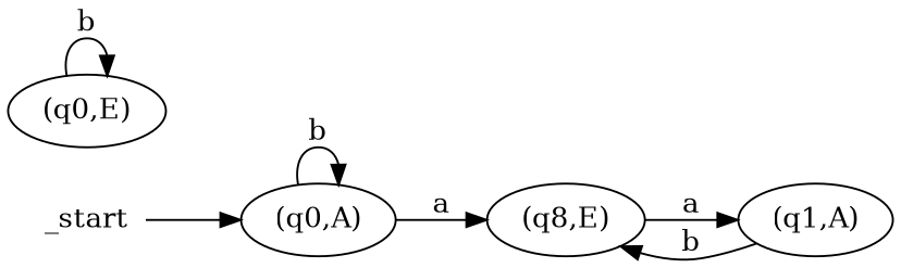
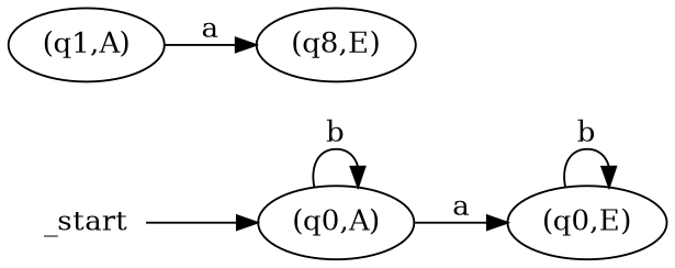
  digraph {
    rankdir=LR
    "(q0,A)"
    n2 [label="(q8,E)"]
    "(q1,A)"
    "(q0,E)"
    _start [shape=none]
    "(q0,A)" -> "(q0,A)" [label=b]
-   "(q0,A)" -> n2 [label=a]
-   n2 -> "(q1,A)" [label=a]
-   "(q1,A)" -> n2 [label=b]
+   "(q0,A)" -> "(q0,E)" [label=a]
+   "(q1,A)" -> n2 [label=a]
    "(q0,E)" -> "(q0,E)" [label=b]
    _start -> "(q0,A)"
  }
